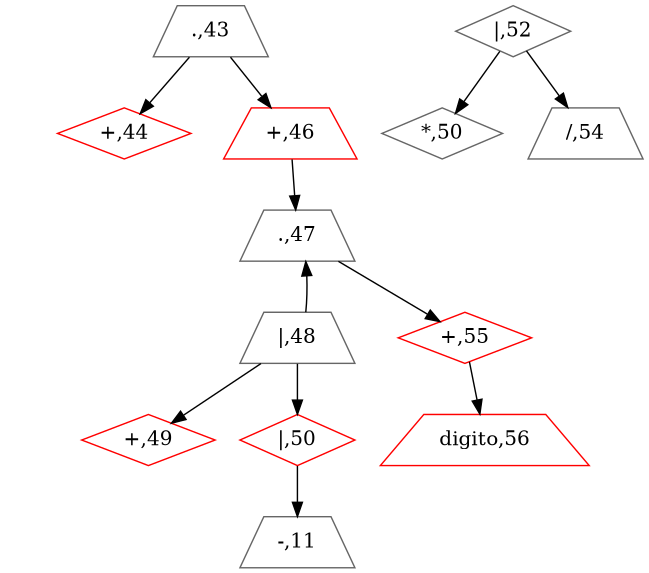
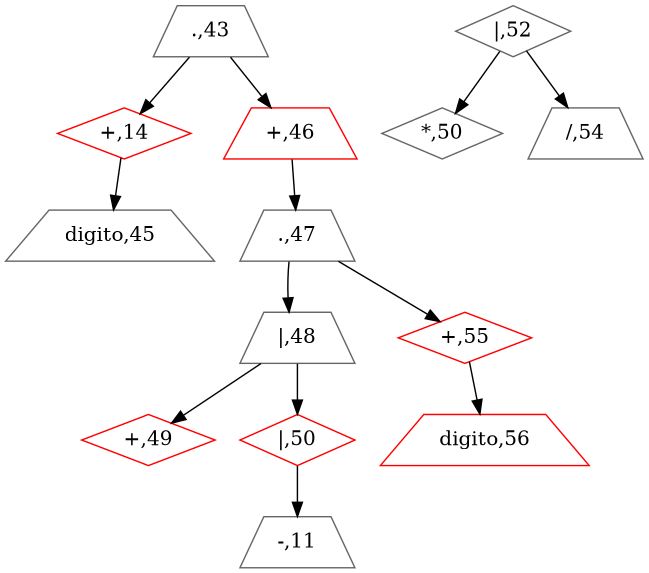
  digraph {
    node [color=gray40 shape=trapezium]
-   "+,44" [color=red shape=diamond]
+   "+,44" [color=red shape=diamond label="+,14"]
    ".,43"
    "+,46" [color=red]
+   "digito,45"
    ".,47"
    "|,48"
    "+,55" [color=red shape=diamond]
    "+,49" [color=red shape=diamond]
    "|,50" [color=red shape=diamond]
    "digito,56" [color=red]
    n11 [label="-,11"]
    "|,52" [shape=diamond]
    n13 [label="*,50" shape=diamond]
    "/,54"
+   "+,44" -> "digito,45"
    ".,43" -> "+,44"
    ".,43" -> "+,46"
    "+,46" -> ".,47"
-   "|,48" -> ".,47"
+   ".,47" -> "|,48"
    ".,47" -> "+,55"
    "|,48" -> "+,49"
    "|,48" -> "|,50"
    "+,55" -> "digito,56"
    "|,50" -> n11
    "|,52" -> n13
    "|,52" -> "/,54"
  }
